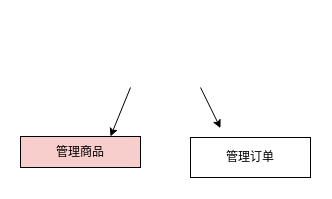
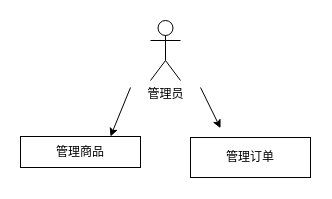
  <mxCell id="0" />
  <mxCell id="1" parent="0" />
- <mxCell id="3" value="管理商品" style="rounded=0;whiteSpace=wrap;html=1;fillColor=#f8cecc;" vertex="1" parent="1"><mxGeometry y="136" width="120" height="31" as="geometry" x="20" /></mxCell>
+ <mxCell id="2" value="管理员" style="shape=umlActor;verticalLabelPosition=bottom;verticalAlign=top;html=1;outlineConnect=0;" vertex="1" parent="1"><mxGeometry x="150" y="20" width="30" height="60" as="geometry" /></mxCell>
+ <mxCell id="3" value="管理商品" style="rounded=0;whiteSpace=wrap;html=1;" vertex="1" parent="1"><mxGeometry y="136" width="120" height="31" as="geometry" x="20" /></mxCell>
  <mxCell id="4" value="管理订单" style="whiteSpace=wrap;html=1;" vertex="1" parent="1"><mxGeometry x="190" y="137" width="120" height="40" as="geometry" /></mxCell>
  <mxCell id="5" value="" style="endArrow=classic;html=1;rounded=0;entryX=0.75;entryY=0;entryDx=0;entryDy=0;" edge="1" parent="1" target="3"><mxGeometry width="50" height="50" relative="1" as="geometry"><mxPoint x="130" y="87" as="sourcePoint" /><mxPoint x="90" y="117" as="targetPoint" /></mxGeometry></mxCell>
  <mxCell id="6" value="" style="endArrow=classic;html=1;rounded=0;entryX=0.25;entryY=-0.233;entryDx=0;entryDy=0;entryPerimeter=0;" edge="1" parent="1" target="4"><mxGeometry width="50" height="50" relative="1" as="geometry"><mxPoint x="200" y="87" as="sourcePoint" /><mxPoint x="270" y="157" as="targetPoint" /></mxGeometry></mxCell>
